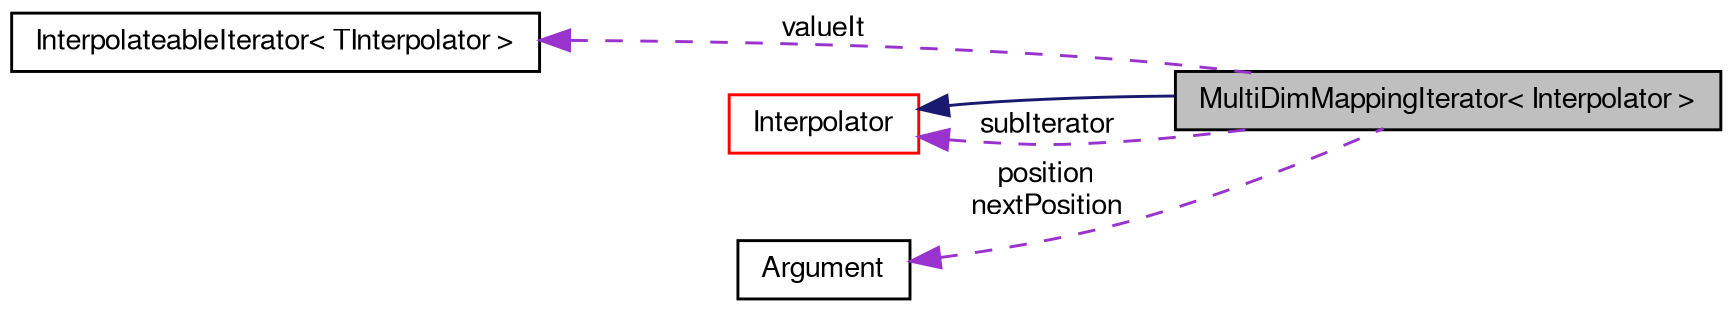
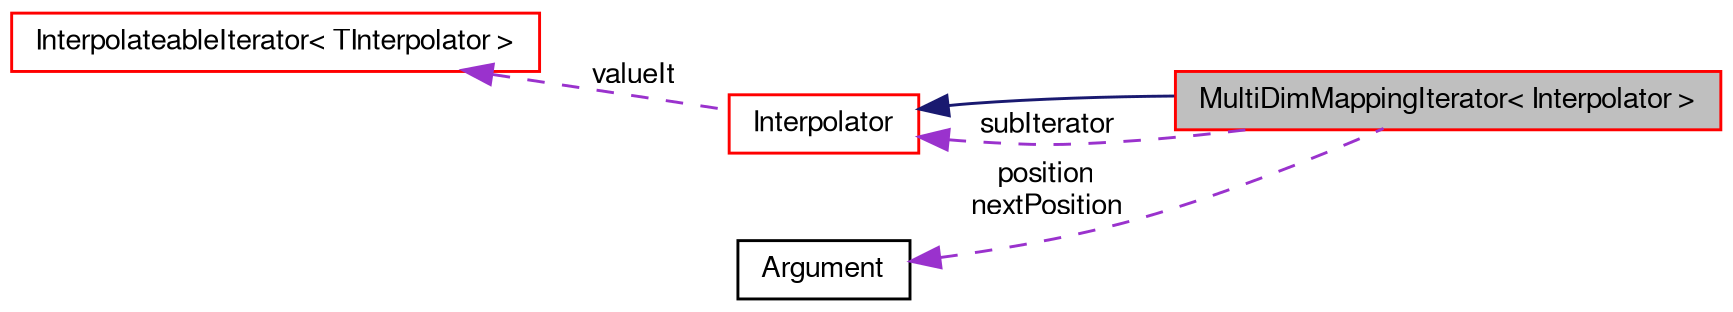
  digraph {
    rankdir=LR
    node [color=black fillcolor=white fontname=FreeSans fontsize=10 shape=record style=filled]
    edge [color=darkorchid3 dir=back fontname=FreeSans fontsize=10 labelfontname=FreeSans labelfontsize=10 style=dashed]
-   n1 [fillcolor=grey75 fontcolor=black height=0.2 label="MultiDimMappingIterator\< Interpolator \>" width=0.4]
+   n1 [color=red fillcolor=grey75 fontcolor=black height=0.2 label="MultiDimMappingIterator\< Interpolator \>" width=0.4]
    n2 [color=red height=0.2 label=Interpolator width=0.4]
    n3 [height=0.2 label=Argument width=0.4]
-   n4 [height=0.2 label="InterpolateableIterator\< TInterpolator \>" width=0.4]
+   n4 [color=red height=0.2 label="InterpolateableIterator\< TInterpolator \>" width=0.4]
    n2 -> n1 [color=midnightblue style=solid]
    n2 -> n1 [label=subIterator]
    n3 -> n1 [label="position\nnextPosition"]
-   n4 -> n1 [label=valueIt]
+   n4 -> n2 [label=valueIt]
  }
